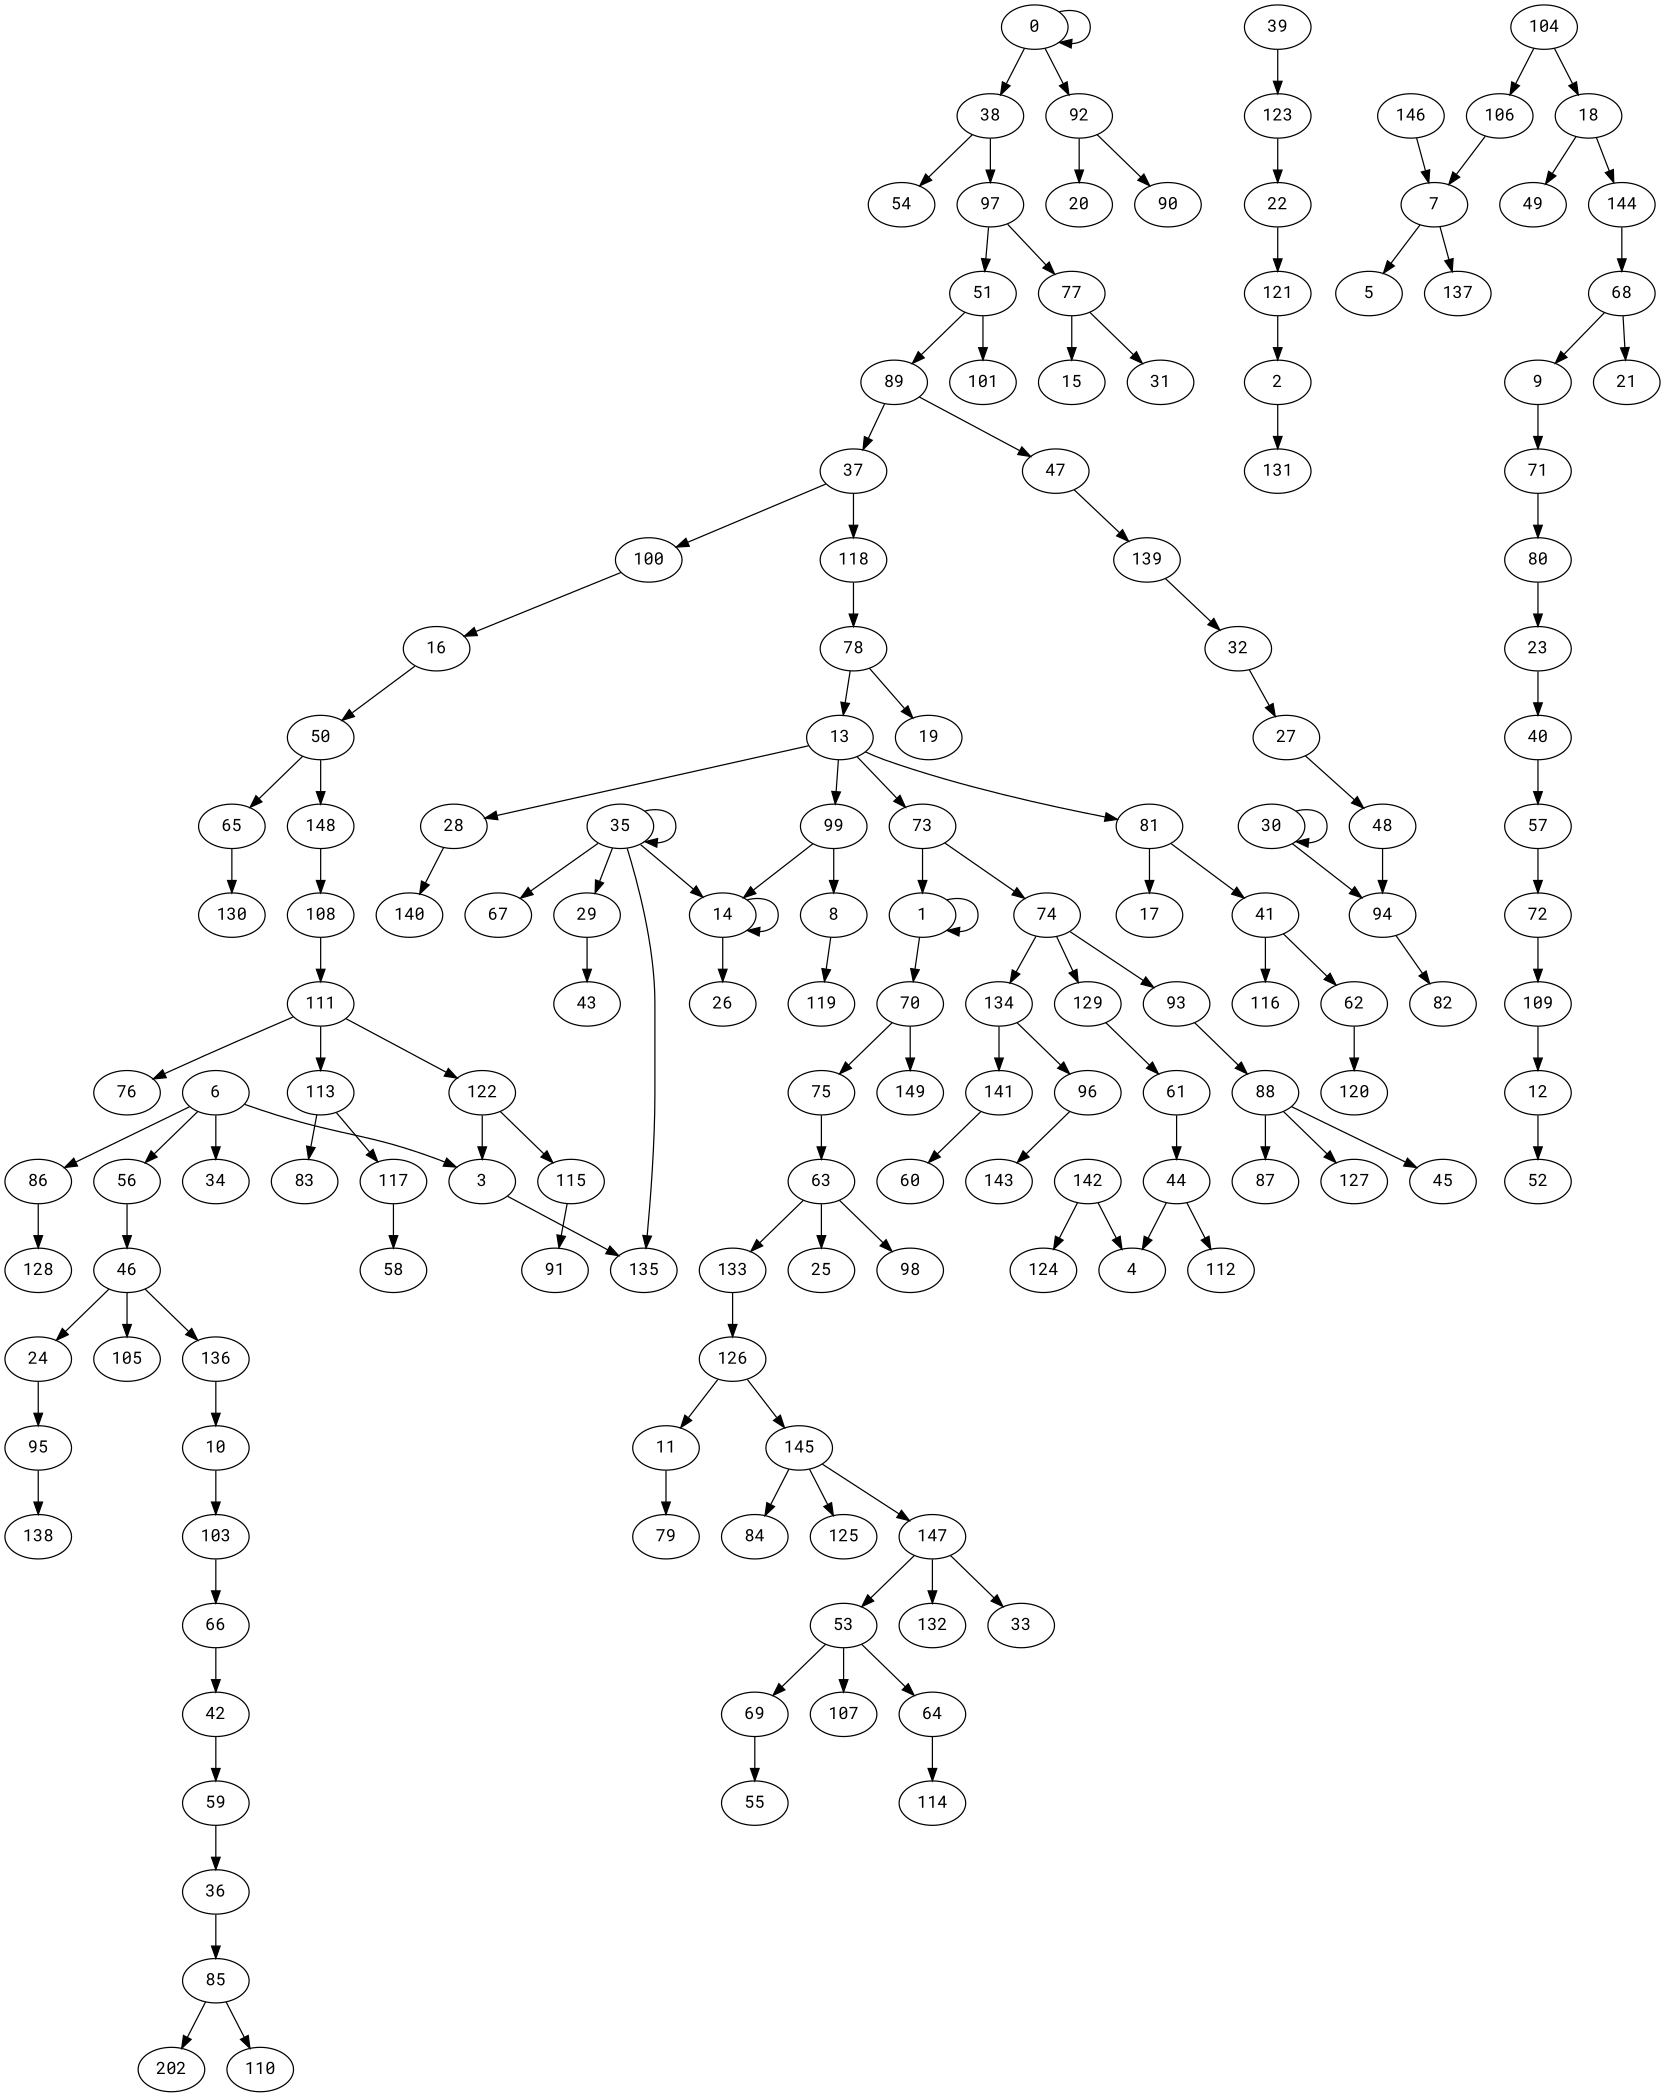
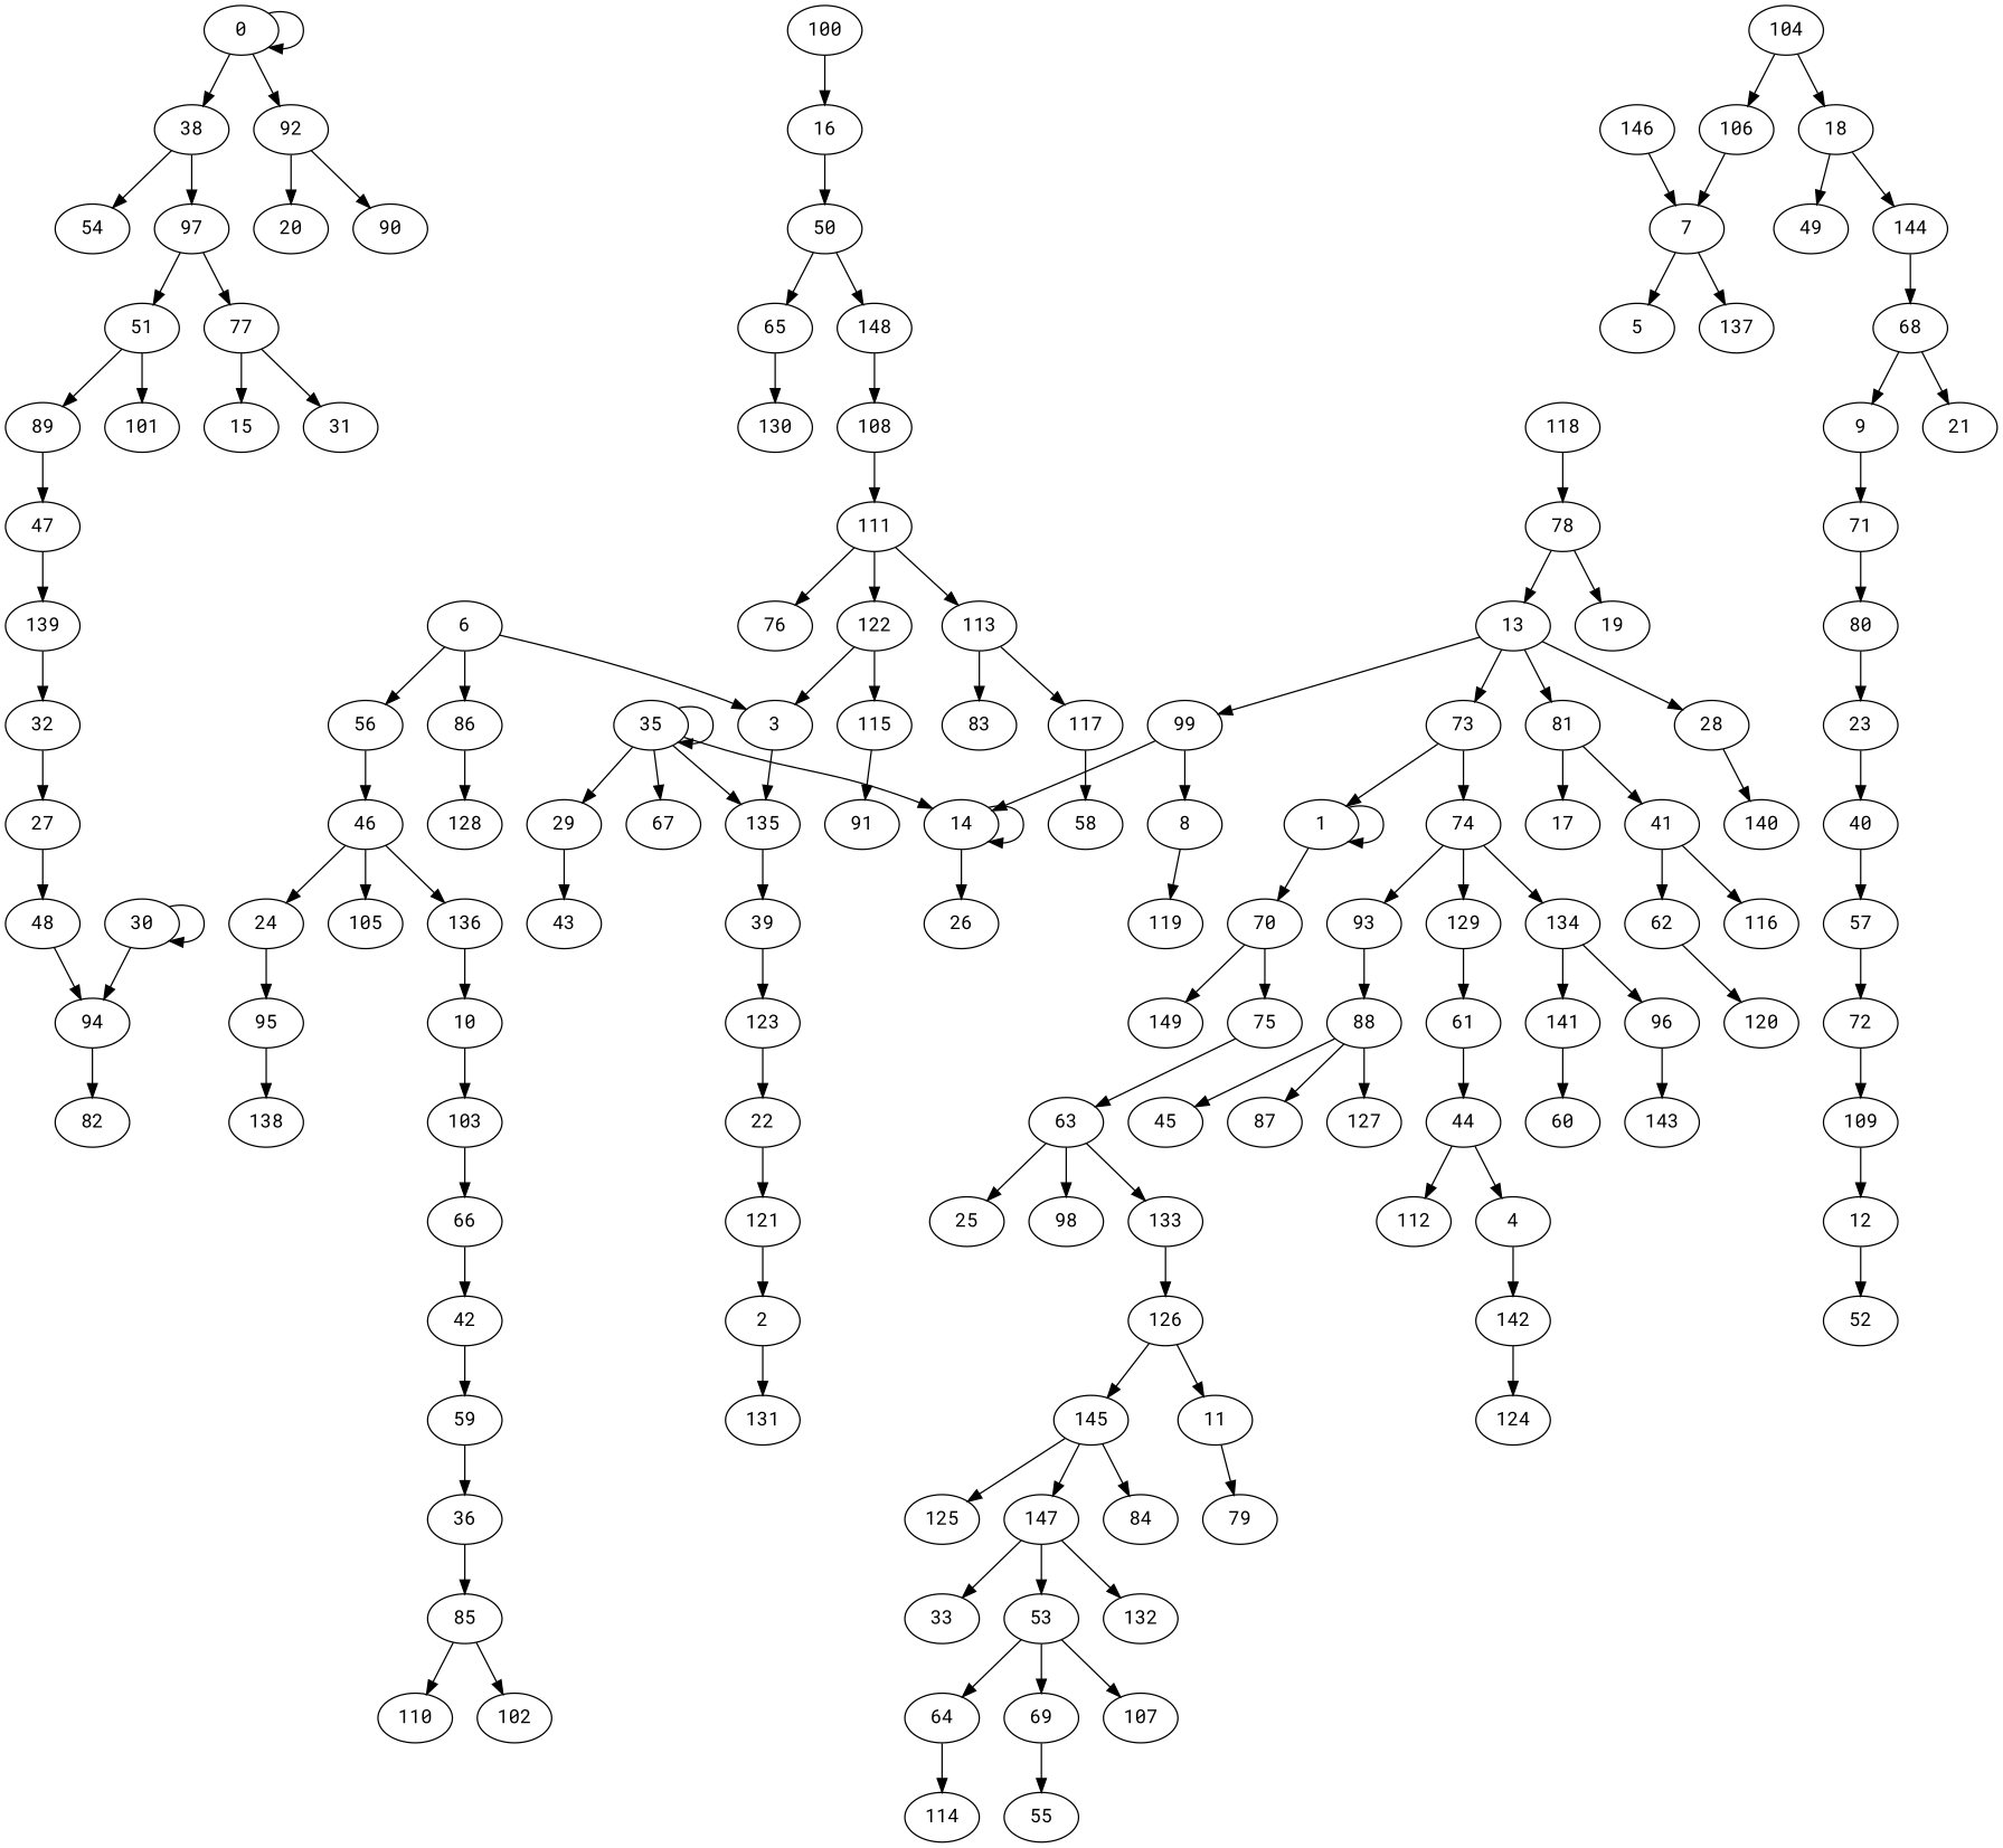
  digraph {
    fontname="Roboto Mono"
    node [fontname="Roboto Mono"]
    edge [fontname="Roboto Mono"]
    0 [height=0.5 width=0.75]
    38 [height=0.5 width=0.75]
    92 [height=0.5 width=0.75]
    54 [height=0.5 width=0.75]
    97 [height=0.5 width=0.75]
    20 [height=0.5 width=0.75]
    90 [height=0.5 width=0.75]
    51 [height=0.5 width=0.75]
    77 [height=0.5 width=0.75]
    1 [height=0.5 width=0.75]
    70 [height=0.5 width=0.75]
    75 [height=0.5 width=0.75]
    149 [height=0.5 width=0.75]
    63 [height=0.5 width=0.75]
    2 [height=0.5 width=0.75]
    131 [height=0.5 width=0.75]
    3 [height=0.5 width=0.75]
    135 [height=0.5 width=0.75]
    6 [height=0.5 width=0.75]
-   34 [height=0.5 width=0.75]
    56 [height=0.5 width=0.75]
    86 [height=0.5 width=0.75]
    39 [height=0.5 width=0.75]
    46 [height=0.5 width=0.75]
    128 [height=0.5 width=0.75]
    35 [height=0.5 width=0.75]
    14 [height=0.5 width=0.75]
    29 [height=0.5 width=0.75]
    67 [height=0.5 width=0.75]
    123 [height=0.5 width=0.75]
    4 [height=0.5 width=0.75]
    142 [height=0.5 width=0.75]
    124 [height=0.5 width=0.75]
    5 [height=0.5 width=0.75]
    24 [height=0.5 width=0.75]
    105 [height=0.5 width=0.75]
    136 [height=0.5 width=0.75]
    7 [height=0.5 width=0.75]
    137 [height=0.5 width=0.75]
    146 [height=0.5 width=0.75]
    8 [height=0.5 width=0.75]
    119 [height=0.5 width=0.75]
    9 [height=0.5 width=0.75]
    71 [height=0.5 width=0.75]
    80 [height=0.5 width=0.75]
    23 [height=0.5 width=0.75]
    10 [height=0.5 width=0.75]
    103 [height=0.5 width=0.75]
    66 [height=0.5 width=0.75]
    42 [height=0.5 width=0.75]
    11 [height=0.5 width=0.75]
    79 [height=0.5 width=0.75]
    12 [height=0.5 width=0.75]
    52 [height=0.5 width=0.75]
    13 [height=0.5 width=0.75]
    28 [height=0.5 width=0.75]
    73 [height=0.5 width=0.75]
    81 [height=0.5 width=0.75]
    99 [height=0.5 width=0.75]
    140 [height=0.5 width=0.75]
    74 [height=0.5 width=0.75]
    17 [height=0.5 width=0.75]
    41 [height=0.5 width=0.75]
    93 [height=0.5 width=0.75]
    129 [height=0.5 width=0.75]
    134 [height=0.5 width=0.75]
    26 [height=0.5 width=0.75]
    62 [height=0.5 width=0.75]
    116 [height=0.5 width=0.75]
    15 [height=0.5 width=0.75]
    16 [height=0.5 width=0.75]
    50 [height=0.5 width=0.75]
    65 [height=0.5 width=0.75]
    148 [height=0.5 width=0.75]
    130 [height=0.5 width=0.75]
    108 [height=0.5 width=0.75]
    18 [height=0.5 width=0.75]
    49 [height=0.5 width=0.75]
    144 [height=0.5 width=0.75]
    68 [height=0.5 width=0.75]
    21 [height=0.5 width=0.75]
    19 [height=0.5 width=0.75]
    22 [height=0.5 width=0.75]
    121 [height=0.5 width=0.75]
    40 [height=0.5 width=0.75]
    57 [height=0.5 width=0.75]
    72 [height=0.5 width=0.75]
    95 [height=0.5 width=0.75]
    138 [height=0.5 width=0.75]
    25 [height=0.5 width=0.75]
    27 [height=0.5 width=0.75]
    48 [height=0.5 width=0.75]
    94 [height=0.5 width=0.75]
    82 [height=0.5 width=0.75]
    43 [height=0.5 width=0.75]
    30 [height=0.5 width=0.75]
    31 [height=0.5 width=0.75]
    32 [height=0.5 width=0.75]
    33 [height=0.5 width=0.75]
    36 [height=0.5 width=0.75]
    85 [height=0.5 width=0.75]
-   102 [height=0.5 width=0.75 label=202]
+   102 [height=0.5 width=0.75]
    110 [height=0.5 width=0.75]
-   37 [height=0.5 width=0.75]
    100 [height=0.5 width=0.75]
    118 [height=0.5 width=0.75]
    78 [height=0.5 width=0.75]
    89 [height=0.5 width=0.75]
    101 [height=0.5 width=0.75]
    109 [height=0.5 width=0.75]
    120 [height=0.5 width=0.75]
    59 [height=0.5 width=0.75]
    44 [height=0.5 width=0.75]
    112 [height=0.5 width=0.75]
    45 [height=0.5 width=0.75]
    47 [height=0.5 width=0.75]
    139 [height=0.5 width=0.75]
    111 [height=0.5 width=0.75]
    53 [height=0.5 width=0.75]
    64 [height=0.5 width=0.75]
    69 [height=0.5 width=0.75]
    107 [height=0.5 width=0.75]
    114 [height=0.5 width=0.75]
    55 [height=0.5 width=0.75]
    58 [height=0.5 width=0.75]
    60 [height=0.5 width=0.75]
    61 [height=0.5 width=0.75]
    98 [height=0.5 width=0.75]
    133 [height=0.5 width=0.75]
    126 [height=0.5 width=0.75]
    145 [height=0.5 width=0.75]
    104 [height=0.5 width=0.75]
    106 [height=0.5 width=0.75]
    88 [height=0.5 width=0.75]
    96 [height=0.5 width=0.75]
    141 [height=0.5 width=0.75]
    87 [height=0.5 width=0.75]
    127 [height=0.5 width=0.75]
    76 [height=0.5 width=0.75]
    113 [height=0.5 width=0.75]
    122 [height=0.5 width=0.75]
    143 [height=0.5 width=0.75]
    83 [height=0.5 width=0.75]
    84 [height=0.5 width=0.75]
    91 [height=0.5 width=0.75]
    117 [height=0.5 width=0.75]
    115 [height=0.5 width=0.75]
    125 [height=0.5 width=0.75]
    147 [height=0.5 width=0.75]
    132 [height=0.5 width=0.75]
    0 -> 0
    0 -> 38
    0 -> 92
    38 -> 54
    38 -> 97
    92 -> 20
    92 -> 90
    97 -> 51
    97 -> 77
    51 -> 89
    51 -> 101
    77 -> 15
    77 -> 31
    1 -> 1
    1 -> 70
    70 -> 75
    70 -> 149
    75 -> 63
    63 -> 25
    63 -> 98
    63 -> 133
    2 -> 131
    3 -> 135
+   135 -> 39
    6 -> 3
-   6 -> 34
    6 -> 56
    6 -> 86
    56 -> 46
    86 -> 128
    39 -> 123
    46 -> 24
    46 -> 105
    46 -> 136
    35 -> 135
    35 -> 35
    35 -> 14
    35 -> 29
    35 -> 67
    14 -> 14
    14 -> 26
    29 -> 43
    123 -> 22
-   142 -> 4
+   4 -> 142
    142 -> 124
    24 -> 95
    136 -> 10
    7 -> 5
    7 -> 137
    146 -> 7
    8 -> 119
    9 -> 71
    71 -> 80
    80 -> 23
    23 -> 40
    10 -> 103
    103 -> 66
    66 -> 42
    42 -> 59
    11 -> 79
    12 -> 52
    13 -> 28
    13 -> 73
    13 -> 81
    13 -> 99
    28 -> 140
    73 -> 1
    73 -> 74
    81 -> 17
    81 -> 41
    99 -> 14
    99 -> 8
    74 -> 93
    74 -> 129
    74 -> 134
    41 -> 62
    41 -> 116
    93 -> 88
    129 -> 61
    134 -> 96
    134 -> 141
    62 -> 120
    16 -> 50
    50 -> 65
    50 -> 148
    65 -> 130
    148 -> 108
    108 -> 111
    18 -> 49
    18 -> 144
    144 -> 68
    68 -> 9
    68 -> 21
    22 -> 121
    121 -> 2
    40 -> 57
    57 -> 72
    72 -> 109
    95 -> 138
    27 -> 48
    48 -> 94
    94 -> 82
    30 -> 94
    30 -> 30
    32 -> 27
    36 -> 85
    85 -> 102
    85 -> 110
-   37 -> 100
-   37 -> 118
    100 -> 16
    118 -> 78
    78 -> 13
    78 -> 19
-   89 -> 37
    89 -> 47
    109 -> 12
    59 -> 36
    44 -> 4
    44 -> 112
    47 -> 139
    139 -> 32
    111 -> 76
    111 -> 113
    111 -> 122
    53 -> 64
    53 -> 69
    53 -> 107
    64 -> 114
    69 -> 55
    61 -> 44
    133 -> 126
    126 -> 11
    126 -> 145
    145 -> 84
    145 -> 125
    145 -> 147
    104 -> 18
    104 -> 106
    106 -> 7
    88 -> 45
    88 -> 87
    88 -> 127
    96 -> 143
    141 -> 60
    113 -> 83
    113 -> 117
    122 -> 3
    122 -> 115
    117 -> 58
    115 -> 91
    147 -> 33
    147 -> 53
    147 -> 132
  }
